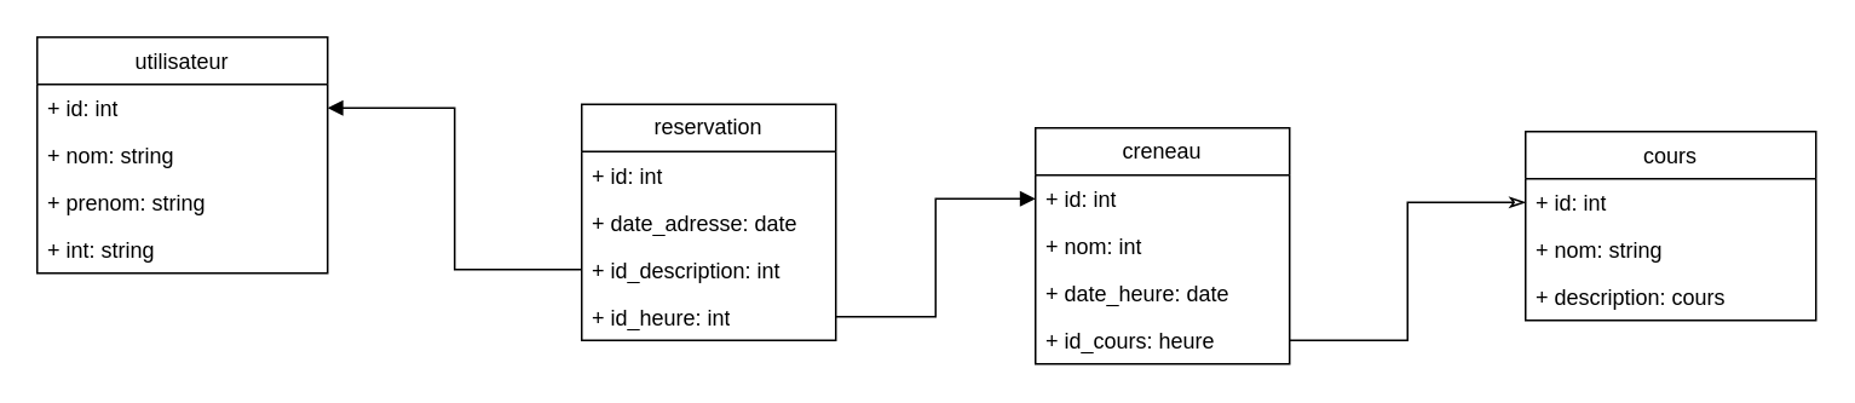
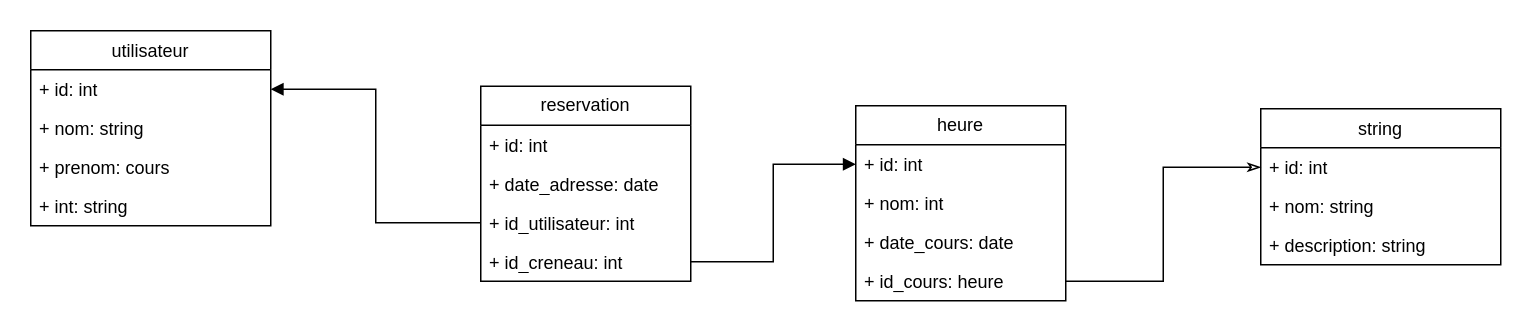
  <mxCell id="0" />
  <mxCell id="1" parent="0" />
  <mxCell id="2" value="reservation" style="swimlane;fontStyle=0;childLayout=stackLayout;horizontal=1;startSize=26;fillColor=none;horizontalStack=0;resizeParent=1;resizeParentMax=0;resizeLast=0;collapsible=1;marginBottom=0;whiteSpace=wrap;html=1;" parent="1" vertex="1"><mxGeometry x="320" y="57" width="140" height="130" as="geometry" /></mxCell>
  <mxCell id="3" value="+ id: int" style="text;strokeColor=none;fillColor=none;align=left;verticalAlign=top;spacingLeft=4;spacingRight=4;overflow=hidden;rotatable=0;points=[[0,0.5],[1,0.5]];portConstraint=eastwest;whiteSpace=wrap;html=1;" parent="2" vertex="1"><mxGeometry y="26" width="140" height="26" as="geometry" /></mxCell>
  <mxCell id="4" value="+ date_adresse: date" style="text;strokeColor=none;fillColor=none;align=left;verticalAlign=top;spacingLeft=4;spacingRight=4;overflow=hidden;rotatable=0;points=[[0,0.5],[1,0.5]];portConstraint=eastwest;whiteSpace=wrap;html=1;" parent="2" vertex="1"><mxGeometry y="52" width="140" height="26" as="geometry" /></mxCell>
- <mxCell id="5" value="+ id_description: int" style="text;strokeColor=none;fillColor=none;align=left;verticalAlign=top;spacingLeft=4;spacingRight=4;overflow=hidden;rotatable=0;points=[[0,0.5],[1,0.5]];portConstraint=eastwest;whiteSpace=wrap;html=1;" parent="2" vertex="1"><mxGeometry y="78" width="140" height="26" as="geometry" /></mxCell>
- <mxCell id="6" value="+ id_heure: int" style="text;strokeColor=none;fillColor=none;align=left;verticalAlign=top;spacingLeft=4;spacingRight=4;overflow=hidden;rotatable=0;points=[[0,0.5],[1,0.5]];portConstraint=eastwest;whiteSpace=wrap;html=1;" parent="2" vertex="1"><mxGeometry y="104" width="140" height="26" as="geometry" /></mxCell>
+ <mxCell id="5" value="+ id_utilisateur: int" style="text;strokeColor=none;fillColor=none;align=left;verticalAlign=top;spacingLeft=4;spacingRight=4;overflow=hidden;rotatable=0;points=[[0,0.5],[1,0.5]];portConstraint=eastwest;whiteSpace=wrap;html=1;" parent="2" vertex="1"><mxGeometry y="78" width="140" height="26" as="geometry" /></mxCell>
+ <mxCell id="6" value="+ id_creneau: int" style="text;strokeColor=none;fillColor=none;align=left;verticalAlign=top;spacingLeft=4;spacingRight=4;overflow=hidden;rotatable=0;points=[[0,0.5],[1,0.5]];portConstraint=eastwest;whiteSpace=wrap;html=1;" parent="2" vertex="1"><mxGeometry y="104" width="140" height="26" as="geometry" /></mxCell>
  <mxCell id="7" style="edgeStyle=orthogonalEdgeStyle;rounded=0;orthogonalLoop=1;jettySize=auto;html=1;exitX=0;exitY=0.5;exitDx=0;exitDy=0;endArrow=none;startFill=0;startArrow=classicThin;" parent="1" source="21" target="13" edge="1"><mxGeometry relative="1" as="geometry" /></mxCell>
  <mxCell id="8" value="" style="endArrow=none;html=1;edgeStyle=orthogonalEdgeStyle;rounded=0;exitX=1;exitY=0.5;exitDx=0;exitDy=0;entryX=0;entryY=0.5;entryDx=0;entryDy=0;endFill=1;startArrow=block;startFill=1;" parent="1" source="16" target="5" edge="1"><mxGeometry relative="1" as="geometry"><mxPoint x="150" y="310" as="sourcePoint" /><mxPoint x="310" y="310" as="targetPoint" /></mxGeometry></mxCell>
- <mxCell id="9" value="creneau" style="swimlane;fontStyle=0;childLayout=stackLayout;horizontal=1;startSize=26;fillColor=none;horizontalStack=0;resizeParent=1;resizeParentMax=0;resizeLast=0;collapsible=1;marginBottom=0;whiteSpace=wrap;html=1;" parent="1" vertex="1"><mxGeometry x="570" y="70" width="140" height="130" as="geometry" /></mxCell>
+ <mxCell id="9" value="heure" style="swimlane;fontStyle=0;childLayout=stackLayout;horizontal=1;startSize=26;fillColor=none;horizontalStack=0;resizeParent=1;resizeParentMax=0;resizeLast=0;collapsible=1;marginBottom=0;whiteSpace=wrap;html=1;" parent="1" vertex="1"><mxGeometry x="570" y="70" width="140" height="130" as="geometry" /></mxCell>
  <mxCell id="10" value="+ id: int" style="text;strokeColor=none;fillColor=none;align=left;verticalAlign=top;spacingLeft=4;spacingRight=4;overflow=hidden;rotatable=0;points=[[0,0.5],[1,0.5]];portConstraint=eastwest;whiteSpace=wrap;html=1;" parent="9" vertex="1"><mxGeometry y="26" width="140" height="26" as="geometry" /></mxCell>
  <mxCell id="11" value="+ nom: int" style="text;strokeColor=none;fillColor=none;align=left;verticalAlign=top;spacingLeft=4;spacingRight=4;overflow=hidden;rotatable=0;points=[[0,0.5],[1,0.5]];portConstraint=eastwest;whiteSpace=wrap;html=1;" parent="9" vertex="1"><mxGeometry y="52" width="140" height="26" as="geometry" /></mxCell>
- <mxCell id="12" value="+ date_heure: date" style="text;strokeColor=none;fillColor=none;align=left;verticalAlign=top;spacingLeft=4;spacingRight=4;overflow=hidden;rotatable=0;points=[[0,0.5],[1,0.5]];portConstraint=eastwest;whiteSpace=wrap;html=1;" parent="9" vertex="1"><mxGeometry y="78" width="140" height="26" as="geometry" /></mxCell>
+ <mxCell id="12" value="+ date_cours: date" style="text;strokeColor=none;fillColor=none;align=left;verticalAlign=top;spacingLeft=4;spacingRight=4;overflow=hidden;rotatable=0;points=[[0,0.5],[1,0.5]];portConstraint=eastwest;whiteSpace=wrap;html=1;" parent="9" vertex="1"><mxGeometry y="78" width="140" height="26" as="geometry" /></mxCell>
  <mxCell id="13" value="+ id_cours: heure" style="text;strokeColor=none;fillColor=none;align=left;verticalAlign=top;spacingLeft=4;spacingRight=4;overflow=hidden;rotatable=0;points=[[0,0.5],[1,0.5]];portConstraint=eastwest;whiteSpace=wrap;html=1;" parent="9" vertex="1"><mxGeometry y="104" width="140" height="26" as="geometry" /></mxCell>
  <mxCell id="14" style="edgeStyle=orthogonalEdgeStyle;rounded=0;orthogonalLoop=1;jettySize=auto;html=1;entryX=0;entryY=0.5;entryDx=0;entryDy=0;endArrow=block;startFill=0;startArrow=none;endFill=1;" parent="1" source="6" target="10" edge="1"><mxGeometry relative="1" as="geometry" /></mxCell>
  <mxCell id="15" value="&lt;span style=&quot;font-weight: 400;&quot;&gt;utilisateur&lt;/span&gt;" style="swimlane;fontStyle=1;align=center;verticalAlign=top;childLayout=stackLayout;horizontal=1;startSize=26;horizontalStack=0;resizeParent=1;resizeParentMax=0;resizeLast=0;collapsible=1;marginBottom=0;whiteSpace=wrap;html=1;" parent="1" vertex="1"><mxGeometry x="20" y="20" width="160" height="130" as="geometry" /></mxCell>
  <mxCell id="16" value="+ id: int" style="text;strokeColor=none;fillColor=none;align=left;verticalAlign=top;spacingLeft=4;spacingRight=4;overflow=hidden;rotatable=0;points=[[0,0.5],[1,0.5]];portConstraint=eastwest;whiteSpace=wrap;html=1;" parent="15" vertex="1"><mxGeometry y="26" width="160" height="26" as="geometry" /></mxCell>
  <mxCell id="17" value="+ nom: string" style="text;strokeColor=none;fillColor=none;align=left;verticalAlign=top;spacingLeft=4;spacingRight=4;overflow=hidden;rotatable=0;points=[[0,0.5],[1,0.5]];portConstraint=eastwest;whiteSpace=wrap;html=1;" parent="15" vertex="1"><mxGeometry y="52" width="160" height="26" as="geometry" /></mxCell>
- <mxCell id="18" value="+ prenom: string" style="text;strokeColor=none;fillColor=none;align=left;verticalAlign=top;spacingLeft=4;spacingRight=4;overflow=hidden;rotatable=0;points=[[0,0.5],[1,0.5]];portConstraint=eastwest;whiteSpace=wrap;html=1;" parent="15" vertex="1"><mxGeometry y="78" width="160" height="26" as="geometry" /></mxCell>
+ <mxCell id="18" value="+ prenom: cours" style="text;strokeColor=none;fillColor=none;align=left;verticalAlign=top;spacingLeft=4;spacingRight=4;overflow=hidden;rotatable=0;points=[[0,0.5],[1,0.5]];portConstraint=eastwest;whiteSpace=wrap;html=1;" parent="15" vertex="1"><mxGeometry y="78" width="160" height="26" as="geometry" /></mxCell>
  <mxCell id="19" value="+ int: string" style="text;strokeColor=none;fillColor=none;align=left;verticalAlign=top;spacingLeft=4;spacingRight=4;overflow=hidden;rotatable=0;points=[[0,0.5],[1,0.5]];portConstraint=eastwest;whiteSpace=wrap;html=1;" parent="15" vertex="1"><mxGeometry y="104" width="160" height="26" as="geometry" /></mxCell>
- <mxCell id="20" value="&lt;span style=&quot;font-weight: 400;&quot;&gt;cours&lt;/span&gt;" style="swimlane;fontStyle=1;align=center;verticalAlign=top;childLayout=stackLayout;horizontal=1;startSize=26;horizontalStack=0;resizeParent=1;resizeParentMax=0;resizeLast=0;collapsible=1;marginBottom=0;whiteSpace=wrap;html=1;" parent="1" vertex="1"><mxGeometry x="840" y="72" width="160" height="104" as="geometry" /></mxCell>
+ <mxCell id="20" value="&lt;span style=&quot;font-weight: 400;&quot;&gt;string&lt;/span&gt;" style="swimlane;fontStyle=1;align=center;verticalAlign=top;childLayout=stackLayout;horizontal=1;startSize=26;horizontalStack=0;resizeParent=1;resizeParentMax=0;resizeLast=0;collapsible=1;marginBottom=0;whiteSpace=wrap;html=1;" parent="1" vertex="1"><mxGeometry x="840" y="72" width="160" height="104" as="geometry" /></mxCell>
  <mxCell id="21" value="+ id: int" style="text;strokeColor=none;fillColor=none;align=left;verticalAlign=top;spacingLeft=4;spacingRight=4;overflow=hidden;rotatable=0;points=[[0,0.5],[1,0.5]];portConstraint=eastwest;whiteSpace=wrap;html=1;" parent="20" vertex="1"><mxGeometry y="26" width="160" height="26" as="geometry" /></mxCell>
  <mxCell id="22" value="+ nom: string" style="text;strokeColor=none;fillColor=none;align=left;verticalAlign=top;spacingLeft=4;spacingRight=4;overflow=hidden;rotatable=0;points=[[0,0.5],[1,0.5]];portConstraint=eastwest;whiteSpace=wrap;html=1;" parent="20" vertex="1"><mxGeometry y="52" width="160" height="26" as="geometry" /></mxCell>
- <mxCell id="23" value="+ description: cours" style="text;strokeColor=none;fillColor=none;align=left;verticalAlign=top;spacingLeft=4;spacingRight=4;overflow=hidden;rotatable=0;points=[[0,0.5],[1,0.5]];portConstraint=eastwest;whiteSpace=wrap;html=1;" parent="20" vertex="1"><mxGeometry y="78" width="160" height="26" as="geometry" /></mxCell>
+ <mxCell id="23" value="+ description: string" style="text;strokeColor=none;fillColor=none;align=left;verticalAlign=top;spacingLeft=4;spacingRight=4;overflow=hidden;rotatable=0;points=[[0,0.5],[1,0.5]];portConstraint=eastwest;whiteSpace=wrap;html=1;" parent="20" vertex="1"><mxGeometry y="78" width="160" height="26" as="geometry" /></mxCell>
